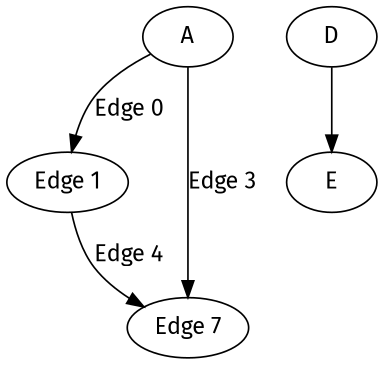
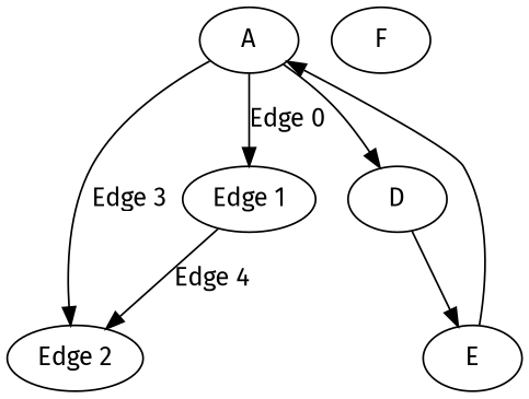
  digraph {
    fontname="Fira Sans"
    node [fontname="Fira Sans"]
    edge [fontname="Fira Sans"]
    n1 [label=A]
    n2 [label="Edge 1" weight=2]
    n3 [label=D]
-   n4 [label="Edge 7" weight=1]
+   n4 [label="Edge 2" weight=1]
    n5 [label=E]
+   n6 [label=F]
    n1 -> n2 [label="Edge 0" weight=2]
+   n1 -> n3
    n1 -> n4 [label="Edge 3" weight=3]
    n2 -> n4 [label="Edge 4" weight=1]
    n3 -> n5
+   n5 -> n1
  }
